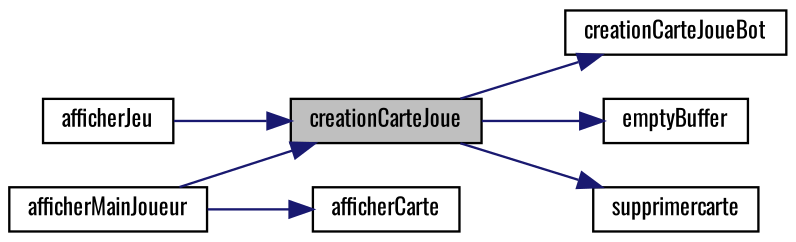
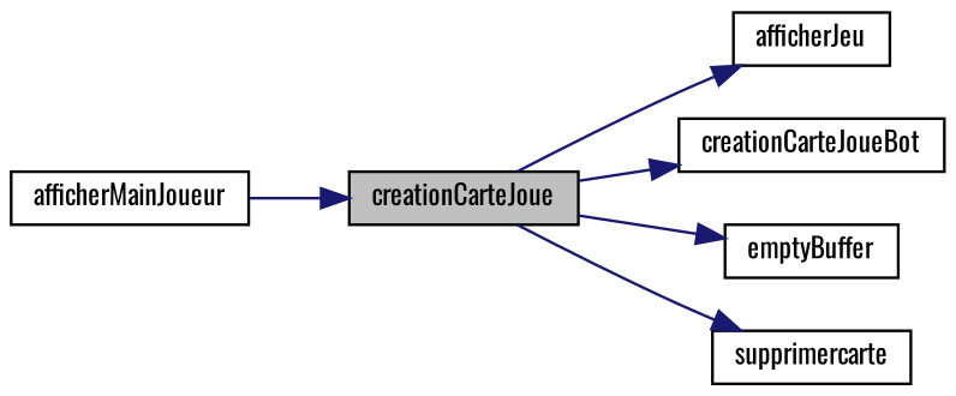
  digraph {
    fontname=Oswald
    rankdir=LR
    node [color=black fillcolor=white fontname=Oswald fontsize=10 shape=record style=filled]
    edge [color=midnightblue fontname=Oswald fontsize=10 labelfontname=Helvetica labelfontsize=10 style=solid]
    n1 [fillcolor=grey75 fontcolor=black height=0.2 label=creationCarteJoue width=0.4]
    n2 [height=0.2 label=afficherJeu width=0.4]
    n3 [height=0.2 label=creationCarteJoueBot width=0.4]
    n4 [height=0.2 label=emptyBuffer width=0.4]
    n5 [height=0.2 label=supprimercarte width=0.4]
    n6 [height=0.2 label=afficherMainJoueur width=0.4]
-   n7 [height=0.2 label=afficherCarte width=0.4]
-   n2 -> n1
+   n1 -> n2
    n1 -> n3
    n1 -> n4
    n1 -> n5
    n6 -> n1
-   n6 -> n7
  }
